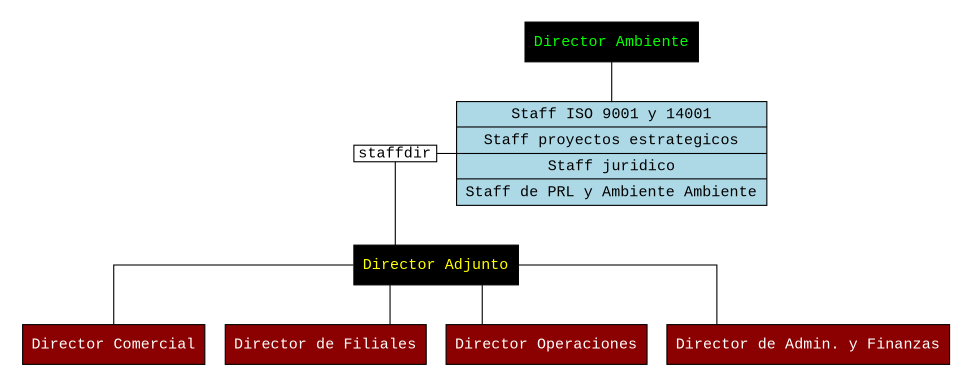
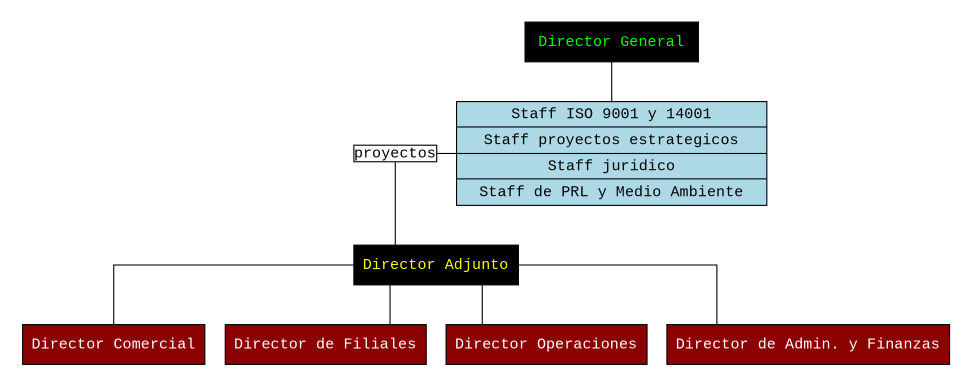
  graph {
    fontname="Liberation Mono"
    rankdir=TB
    splines=ortho
    node [fontname="Liberation Mono" shape=box fillcolor=red4 style=filled fontcolor=white]
    edge [fontname="Liberation Mono"]
-   staffdir [height=0 margin=0 width=0 fillcolor="" style="" fontcolor=""]
-   n2 [fillcolor=lightblue label="{Staff ISO 9001 y 14001 | Staff proyectos estrategicos | <f0>Staff juridico | Staff de PRL y Ambiente Ambiente}" penwidth=1 shape=record style="filled, bold" fontcolor=""]
-   n3 [fillcolor=black fontcolor=green label="Director Ambiente"]
+   staffdir [height=0 margin=0 width=0 label=proyectos fillcolor="" style="" fontcolor=""]
+   n2 [fillcolor=lightblue label="{Staff ISO 9001 y 14001 | Staff proyectos estrategicos | <f0>Staff juridico | Staff de PRL y Medio Ambiente}" penwidth=1 shape=record style="filled, bold" fontcolor=""]
+   n3 [fillcolor=black fontcolor=green label="Director General"]
    n4 [fillcolor=black fontcolor=yellow label="Director Adjunto"]
    n5 [label="Director de Admin. y Finanzas"]
    n6 [label="Director Operaciones"]
    n7 [label="Director de Filiales"]
    n8 [label="Director Comercial"]
    subgraph cluster_1 {
      style=invis
      n3
      n4
      subgraph sub_2 {
        rank=same
        style=invis
        staffdir
        n2
      }
    }
    subgraph cluster_3 {
      style=invis
    }
    subgraph cluster_4 {
      style=invis
      n5
      n6
      n7
      n8
    }
    staffdir -- n2
    staffdir -- n4
    n3 -- n2
    n4 -- n5
    n4 -- n6
    n4 -- n7
    n4 -- n8
  }
